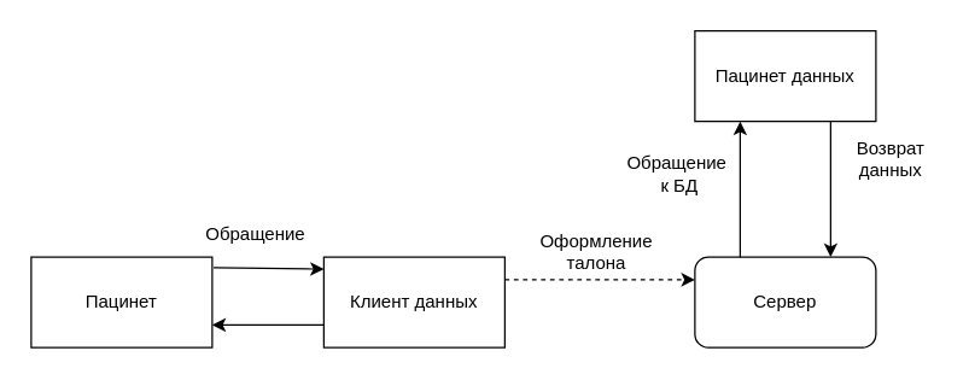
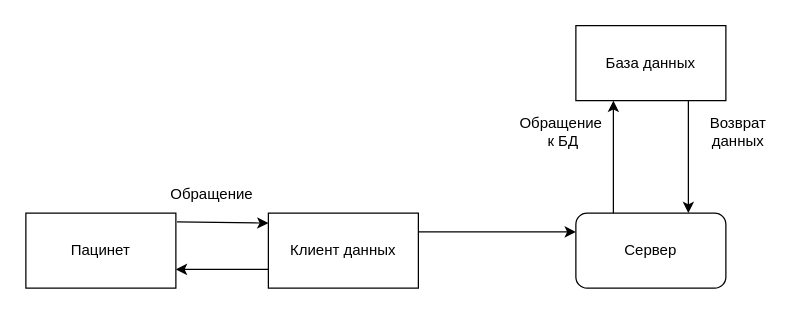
  <mxCell id="0" />
  <mxCell id="1" parent="0" />
  <mxCell id="2" value="Пацинет" style="rounded=0;whiteSpace=wrap;html=1;" vertex="1" parent="1"><mxGeometry x="20" y="170" width="120" height="60" as="geometry" /></mxCell>
  <mxCell id="3" value="Клиент данных" style="rounded=0;whiteSpace=wrap;html=1;" vertex="1" parent="1"><mxGeometry x="214" y="170" width="120" height="60" as="geometry" /></mxCell>
  <mxCell id="4" value="Сервер" style="whiteSpace=wrap;html=1;rounded=1;" vertex="1" parent="1"><mxGeometry x="460" y="170" width="120" height="60" as="geometry" /></mxCell>
- <mxCell id="5" value="Пацинет данных" style="rounded=0;whiteSpace=wrap;html=1;" vertex="1" parent="1"><mxGeometry x="460" y="20" width="120" height="60" as="geometry" /></mxCell>
+ <mxCell id="5" value="База данных" style="rounded=0;whiteSpace=wrap;html=1;" vertex="1" parent="1"><mxGeometry x="460" y="20" width="120" height="60" as="geometry" /></mxCell>
  <mxCell id="6" value="" style="endArrow=classic;html=1;rounded=0;exitX=1.008;exitY=0.117;exitDx=0;exitDy=0;exitPerimeter=0;entryX=0;entryY=0.133;entryDx=0;entryDy=0;entryPerimeter=0;" edge="1" parent="1" source="2" target="3"><mxGeometry width="50" height="50" relative="1" as="geometry"><mxPoint x="310" y="350" as="sourcePoint" /><mxPoint x="360" y="300" as="targetPoint" /></mxGeometry></mxCell>
  <mxCell id="7" value="Обращение" style="text;strokeColor=none;fillColor=none;align=left;verticalAlign=middle;spacingLeft=4;spacingRight=4;overflow=hidden;points=[[0,0.5],[1,0.5]];portConstraint=eastwest;rotatable=0;whiteSpace=wrap;html=1;" vertex="1" parent="1"><mxGeometry x="130" y="140" width="90" height="30" as="geometry" /></mxCell>
  <mxCell id="8" value="" style="endArrow=classic;html=1;rounded=0;exitX=0;exitY=0.75;exitDx=0;exitDy=0;entryX=1;entryY=0.75;entryDx=0;entryDy=0;" edge="1" parent="1" source="3" target="2"><mxGeometry width="50" height="50" relative="1" as="geometry"><mxPoint x="310" y="350" as="sourcePoint" /><mxPoint x="360" y="300" as="targetPoint" /></mxGeometry></mxCell>
- <mxCell id="9" value="" style="endArrow=classic;html=1;rounded=0;exitX=1;exitY=0.25;exitDx=0;exitDy=0;entryX=0;entryY=0.25;entryDx=0;entryDy=0;dashed=1;" edge="1" parent="1" source="3" target="4"><mxGeometry width="50" height="50" relative="1" as="geometry"><mxPoint x="310" y="350" as="sourcePoint" /><mxPoint x="360" y="300" as="targetPoint" /></mxGeometry></mxCell>
- <mxCell id="10" value="Оформление талона" style="text;strokeColor=none;fillColor=none;align=center;verticalAlign=middle;spacingLeft=4;spacingRight=4;overflow=hidden;points=[[0,0.5],[1,0.5]];portConstraint=eastwest;rotatable=0;whiteSpace=wrap;html=1;" vertex="1" parent="1"><mxGeometry x="340" y="150" width="110" height="30" as="geometry" /></mxCell>
+ <mxCell id="9" value="" style="endArrow=classic;html=1;rounded=0;exitX=1;exitY=0.25;exitDx=0;exitDy=0;entryX=0;entryY=0.25;entryDx=0;entryDy=0;" edge="1" parent="1" source="3" target="4"><mxGeometry width="50" height="50" relative="1" as="geometry"><mxPoint x="310" y="350" as="sourcePoint" /><mxPoint x="360" y="300" as="targetPoint" /></mxGeometry></mxCell>
  <mxCell id="11" value="" style="endArrow=classic;html=1;rounded=0;entryX=0.25;entryY=1;entryDx=0;entryDy=0;exitX=0.25;exitY=0;exitDx=0;exitDy=0;" edge="1" parent="1" source="4" target="5"><mxGeometry width="50" height="50" relative="1" as="geometry"><mxPoint x="310" y="350" as="sourcePoint" /><mxPoint x="360" y="300" as="targetPoint" /></mxGeometry></mxCell>
- <mxCell id="12" value="Обращение&amp;nbsp; к БД" style="text;html=1;strokeColor=none;fillColor=none;align=center;verticalAlign=middle;whiteSpace=wrap;rounded=0;" vertex="1" parent="1"><mxGeometry x="420" y="100" width="60" height="30" as="geometry" /></mxCell>
+ <mxCell id="12" value="Обращение&amp;nbsp; к БД" style="text;html=1;strokeColor=none;fillColor=none;align=center;verticalAlign=middle;whiteSpace=wrap;rounded=0;" vertex="1" parent="1"><mxGeometry x="420" y="90" width="60" height="30" as="geometry" /></mxCell>
  <mxCell id="13" value="" style="endArrow=classic;html=1;rounded=0;exitX=0.75;exitY=1;exitDx=0;exitDy=0;entryX=0.75;entryY=0;entryDx=0;entryDy=0;" edge="1" parent="1" source="5" target="4"><mxGeometry width="50" height="50" relative="1" as="geometry"><mxPoint x="310" y="220" as="sourcePoint" /><mxPoint x="360" y="170" as="targetPoint" /></mxGeometry></mxCell>
  <mxCell id="14" value="Возврат данных" style="text;html=1;strokeColor=none;fillColor=none;align=center;verticalAlign=middle;whiteSpace=wrap;rounded=0;" vertex="1" parent="1"><mxGeometry x="560" y="90" width="60" height="30" as="geometry" /></mxCell>
